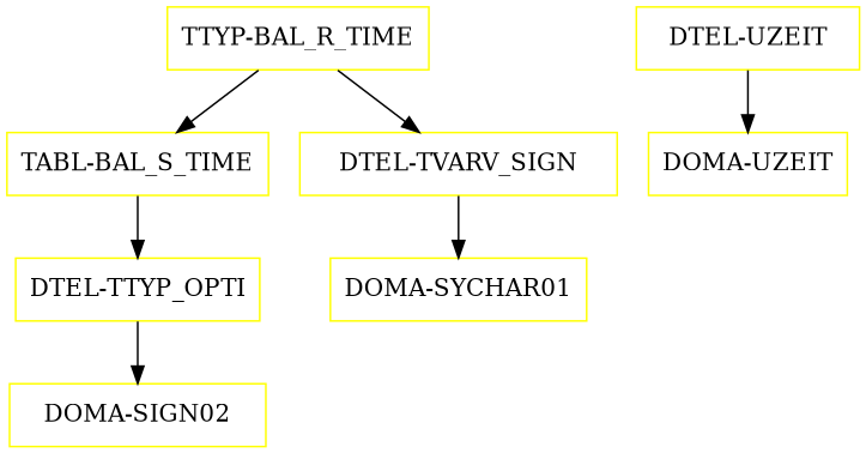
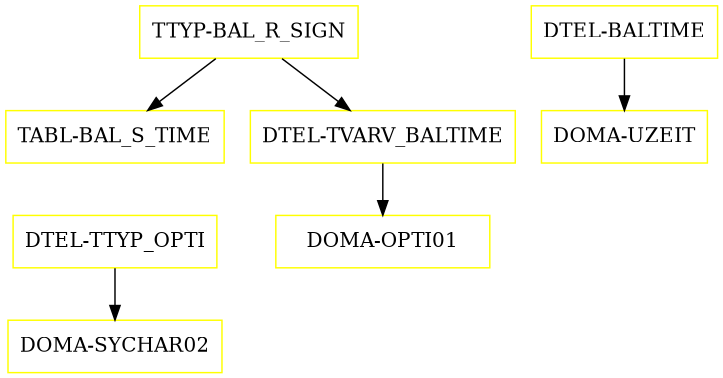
  digraph {
    node [color=yellow shape=box]
-   "TTYP-BAL_R_TIME"
+   "TTYP-BAL_R_TIME" [label="TTYP-BAL_R_SIGN"]
    "TABL-BAL_S_TIME"
-   "DTEL-TVARV_SIGN"
+   "DTEL-TVARV_SIGN" [label="DTEL-TVARV_BALTIME"]
    n4 [label="DTEL-TTYP_OPTI"]
-   "DTEL-BALTIME" [label="DTEL-UZEIT"]
+   "DTEL-BALTIME"
    "DOMA-UZEIT"
-   "DOMA-SYCHAR02" [label="DOMA-SIGN02"]
-   "DOMA-SYCHAR01"
+   "DOMA-SYCHAR02"
+   "DOMA-SYCHAR01" [label="DOMA-OPTI01"]
    "TTYP-BAL_R_TIME" -> "TABL-BAL_S_TIME"
    "TTYP-BAL_R_TIME" -> "DTEL-TVARV_SIGN"
-   "TABL-BAL_S_TIME" -> n4
    "DTEL-TVARV_SIGN" -> "DOMA-SYCHAR01"
    n4 -> "DOMA-SYCHAR02"
    "DTEL-BALTIME" -> "DOMA-UZEIT"
  }
